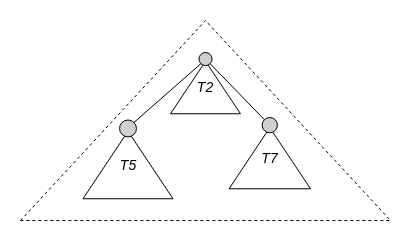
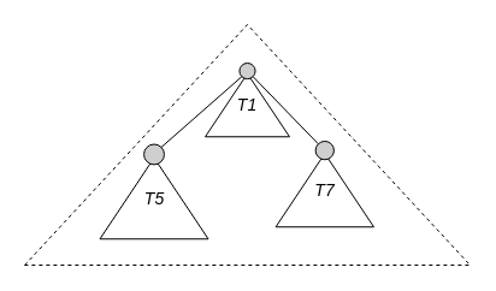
  <mxCell id="0" />
  <mxCell id="1" parent="0" />
  <mxCell id="2" value="" style="endArrow=none;html=1;exitX=1;exitY=1;exitDx=0;exitDy=0;entryX=0;entryY=0;entryDx=0;entryDy=0;" parent="1" source="14" target="5" edge="1"><mxGeometry width="50" height="50" relative="1" as="geometry"><mxPoint x="290" y="97" as="sourcePoint" /><mxPoint x="340" y="47" as="targetPoint" /></mxGeometry></mxCell>
  <mxCell id="3" value="" style="group" parent="1" vertex="1" connectable="0"><mxGeometry x="228.57" y="117" width="81.43" height="71.25" as="geometry" /></mxCell>
  <mxCell id="4" value="&lt;font style=&quot;font-size: 14px&quot;&gt;&lt;i&gt;&lt;font style=&quot;font-size: 14px&quot;&gt;T7&lt;/font&gt;&lt;/i&gt;&lt;/font&gt;" style="triangle;whiteSpace=wrap;html=1;direction=north;" parent="3" vertex="1"><mxGeometry y="10.179" width="81.43" height="61.071" as="geometry" /></mxCell>
  <mxCell id="5" value="" style="ellipse;whiteSpace=wrap;html=1;aspect=fixed;fillColor=#CFCFCF;" parent="3" vertex="1"><mxGeometry x="33.081" width="15.268" height="15.268" as="geometry" /></mxCell>
  <mxCell id="6" value="" style="group" vertex="1" connectable="0" parent="1"><mxGeometry x="82.5" y="52" width="307.5" height="168" as="geometry" /></mxCell>
  <mxCell id="7" value="" style="group" parent="6" vertex="1" connectable="0"><mxGeometry y="67.5" width="90" height="78.75" as="geometry" /></mxCell>
  <mxCell id="8" value="" style="group" parent="7" vertex="1" connectable="0"><mxGeometry width="90" height="78.75" as="geometry" /></mxCell>
  <mxCell id="9" value="&lt;font style=&quot;font-size: 14px&quot;&gt;&lt;i&gt;&lt;font style=&quot;font-size: 14px&quot;&gt;T5&lt;/font&gt;&lt;/i&gt;&lt;/font&gt;" style="triangle;whiteSpace=wrap;html=1;direction=north;" parent="8" vertex="1"><mxGeometry y="11.25" width="90" height="67.5" as="geometry" /></mxCell>
  <mxCell id="10" value="" style="ellipse;whiteSpace=wrap;html=1;aspect=fixed;fillColor=#CFCFCF;" parent="8" vertex="1"><mxGeometry x="36.562" width="16.875" height="16.875" as="geometry" /></mxCell>
  <mxCell id="11" value="" style="group" parent="6" vertex="1" connectable="0"><mxGeometry x="67.5" width="240" height="168" as="geometry" /></mxCell>
  <mxCell id="12" value="" style="group" parent="11" vertex="1" connectable="0"><mxGeometry x="20" width="220" height="168" as="geometry" /></mxCell>
- <mxCell id="13" value="&lt;font style=&quot;font-size: 14px&quot;&gt;&lt;i&gt;&lt;font style=&quot;font-size: 14px&quot;&gt;T2&lt;/font&gt;&lt;/i&gt;&lt;/font&gt;" style="triangle;whiteSpace=wrap;html=1;direction=north;" parent="12" vertex="1"><mxGeometry y="8.75" width="70" height="52.5" as="geometry" /></mxCell>
+ <mxCell id="13" value="&lt;font style=&quot;font-size: 14px&quot;&gt;&lt;i&gt;&lt;font style=&quot;font-size: 14px&quot;&gt;T1&lt;/font&gt;&lt;/i&gt;&lt;/font&gt;" style="triangle;whiteSpace=wrap;html=1;direction=north;" parent="12" vertex="1"><mxGeometry y="8.75" width="70" height="52.5" as="geometry" /></mxCell>
  <mxCell id="14" value="" style="ellipse;whiteSpace=wrap;html=1;aspect=fixed;fillColor=#CFCFCF;" parent="12" vertex="1"><mxGeometry x="28.438" width="13.125" height="13.125" as="geometry" /></mxCell>
  <mxCell id="15" value="" style="triangle;whiteSpace=wrap;html=1;fillColor=none;direction=north;dashed=1;" parent="12" vertex="1"><mxGeometry x="-150" y="-32" width="370" height="200" as="geometry" /></mxCell>
  <mxCell id="16" value="" style="endArrow=none;html=1;entryX=0;entryY=1;entryDx=0;entryDy=0;exitX=1;exitY=0;exitDx=0;exitDy=0;" parent="6" source="10" target="14" edge="1"><mxGeometry width="50" height="50" relative="1" as="geometry"><mxPoint x="45.5" y="76" as="sourcePoint" /><mxPoint x="17.5" y="25" as="targetPoint" /></mxGeometry></mxCell>
